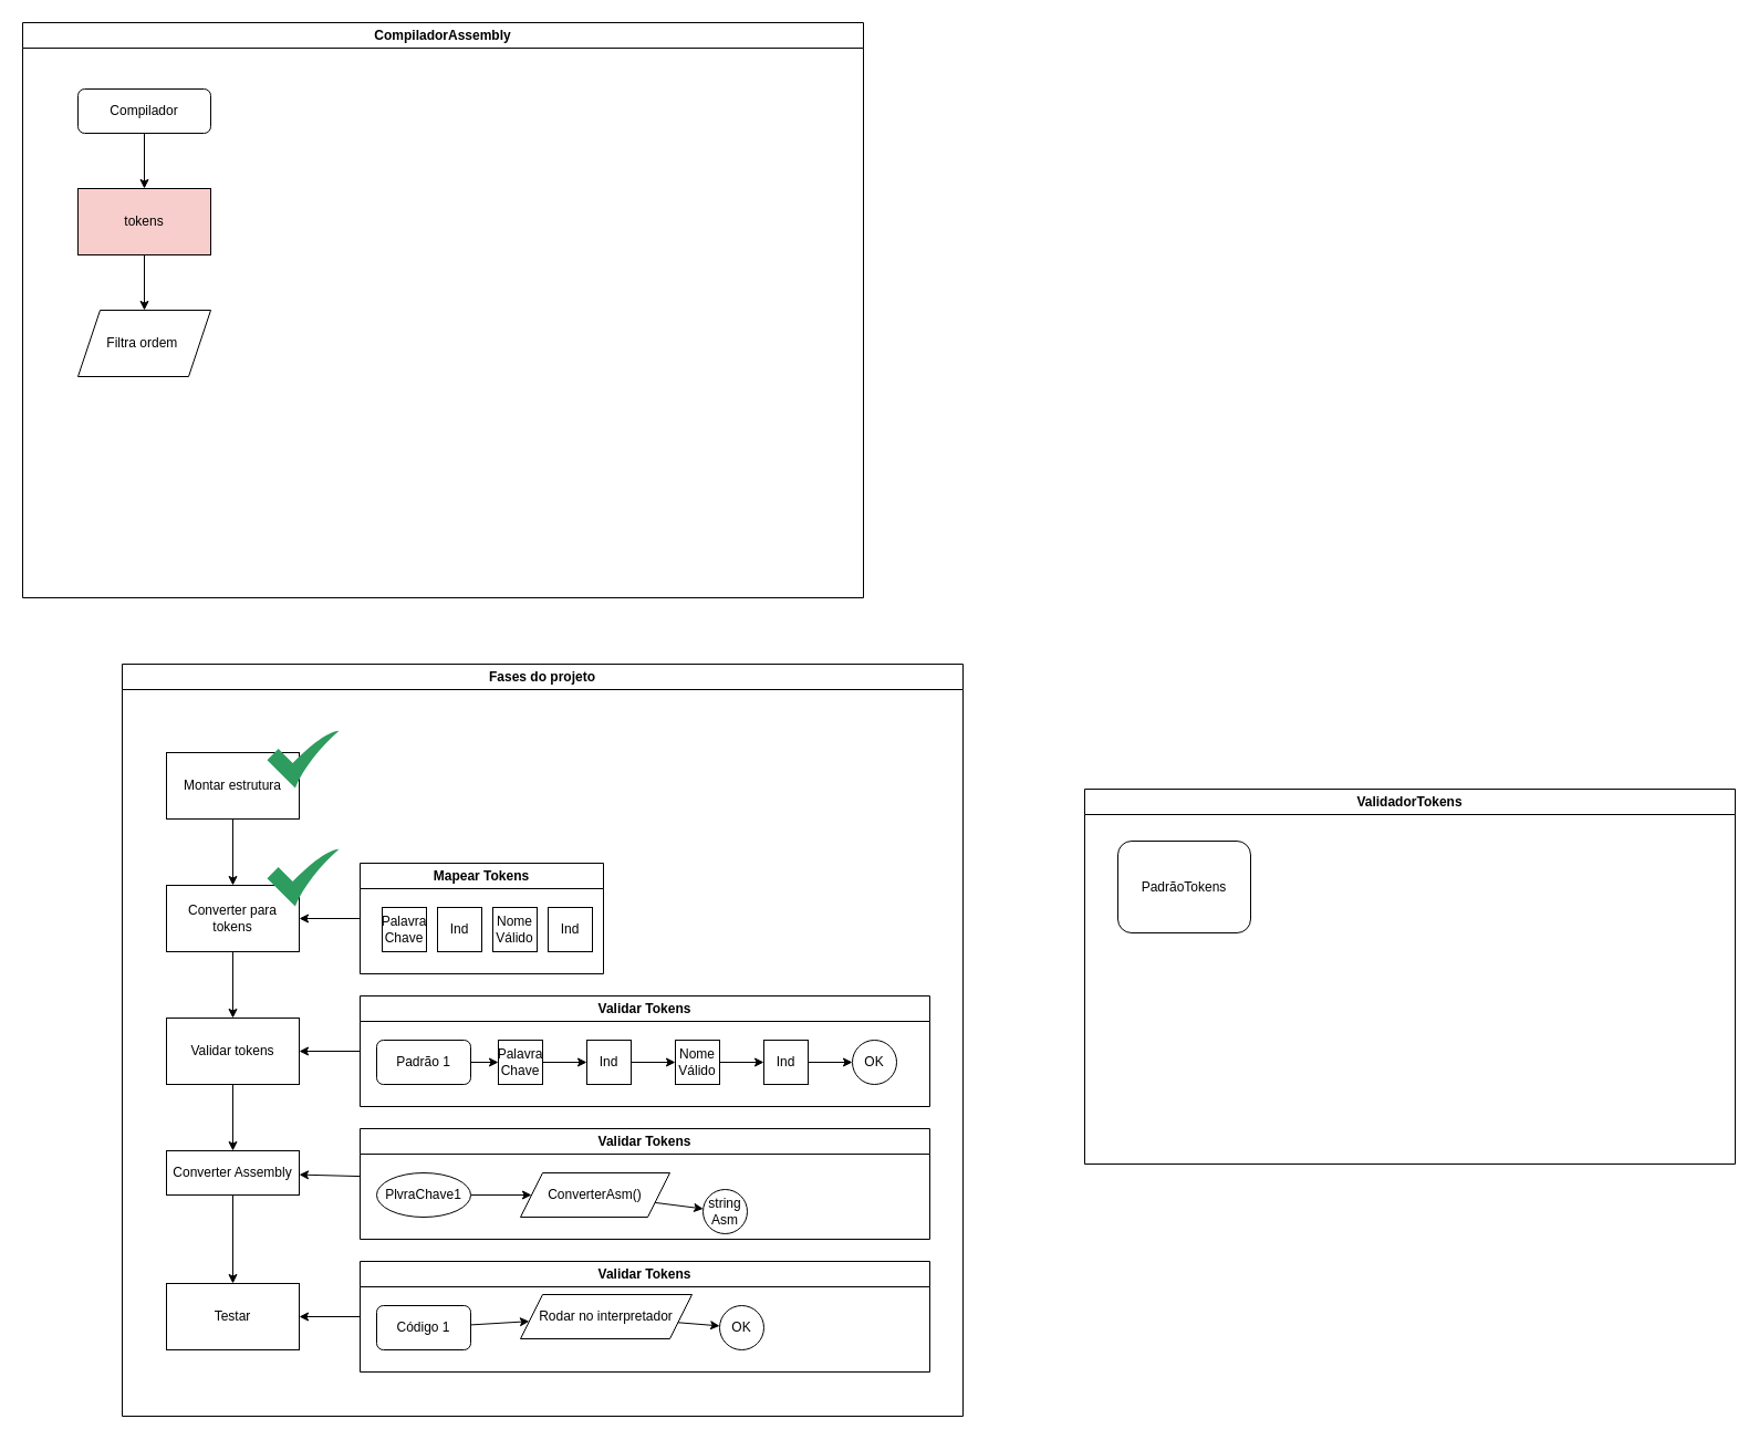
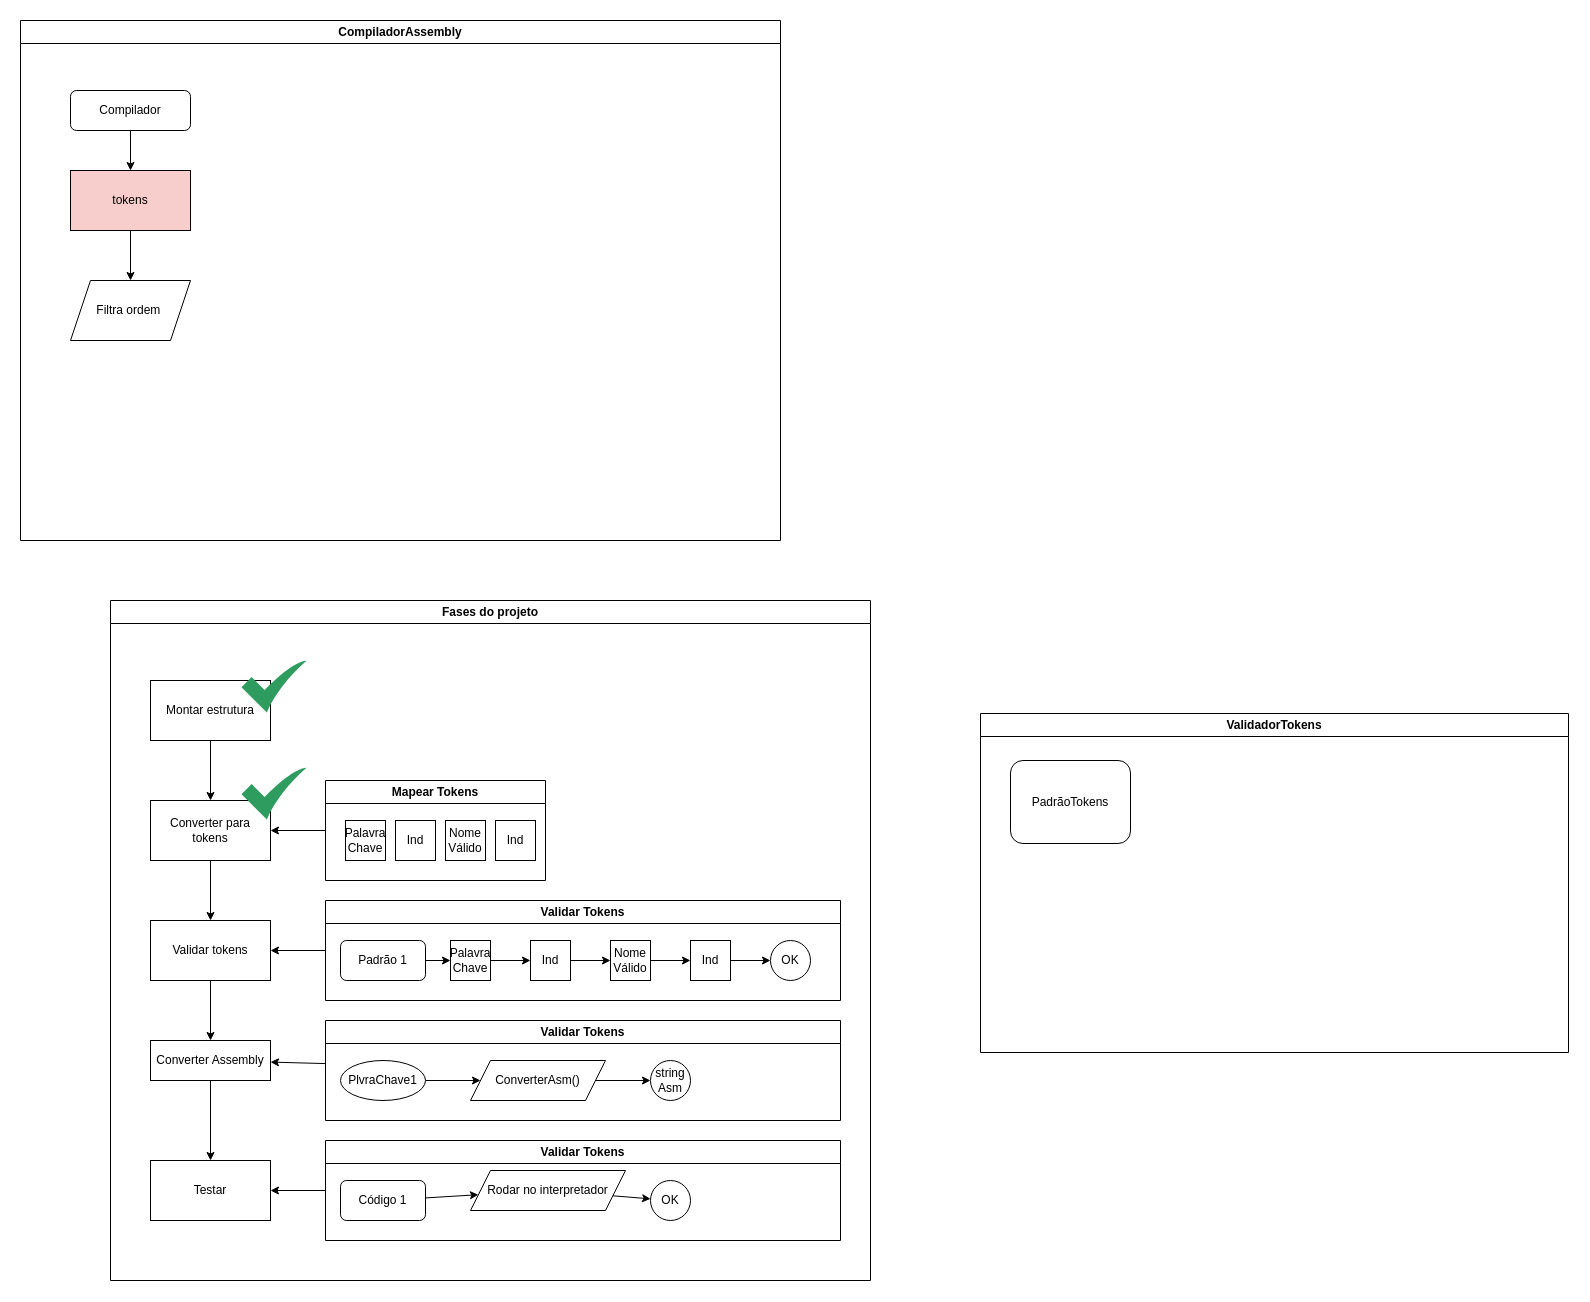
  <mxCell id="0" />
  <mxCell id="1" parent="0" />
  <mxCell id="2" value="CompiladorAssembly" style="swimlane;whiteSpace=wrap;html=1;" parent="1" vertex="1"><mxGeometry x="20" y="20" width="760" height="520" as="geometry" /></mxCell>
  <mxCell id="3" value="" style="edgeStyle=none;html=1;" parent="2" source="4" target="6" edge="1"><mxGeometry relative="1" as="geometry" /></mxCell>
- <mxCell id="4" value="Compilador" style="rounded=1;whiteSpace=wrap;html=1;" parent="2" vertex="1"><mxGeometry x="50" y="60" width="120" height="40" as="geometry" /></mxCell>
+ <mxCell id="4" value="Compilador" style="rounded=1;whiteSpace=wrap;html=1;" parent="2" vertex="1"><mxGeometry x="50" y="70" width="120" height="40" as="geometry" /></mxCell>
  <mxCell id="5" value="" style="edgeStyle=none;html=1;" parent="2" source="6" target="7" edge="1"><mxGeometry relative="1" as="geometry" /></mxCell>
  <mxCell id="6" value="tokens" style="rounded=0;whiteSpace=wrap;html=1;fillColor=#f8cecc;" parent="2" vertex="1"><mxGeometry x="50" y="150" width="120" height="60" as="geometry" /></mxCell>
  <mxCell id="7" value="Filtra ordem&amp;nbsp;" style="shape=parallelogram;perimeter=parallelogramPerimeter;whiteSpace=wrap;html=1;fixedSize=1;rounded=0;" parent="2" vertex="1"><mxGeometry x="50" y="260" width="120" height="60" as="geometry" /></mxCell>
  <mxCell id="8" value="Fases do projeto" style="swimlane;whiteSpace=wrap;html=1;" parent="1" vertex="1"><mxGeometry x="110" y="600" width="760" height="680" as="geometry" /></mxCell>
  <mxCell id="9" value="" style="edgeStyle=none;html=1;" parent="8" source="10" target="11" edge="1"><mxGeometry relative="1" as="geometry" /></mxCell>
  <mxCell id="10" value="Montar estrutura" style="rounded=0;whiteSpace=wrap;html=1;" parent="8" vertex="1"><mxGeometry x="40" y="80" width="120" height="60" as="geometry" /></mxCell>
  <mxCell id="11" value="Converter para tokens" style="rounded=0;whiteSpace=wrap;html=1;" parent="8" vertex="1"><mxGeometry x="40" y="200" width="120" height="60" as="geometry" /></mxCell>
  <mxCell id="12" value="" style="edgeStyle=none;html=1;" parent="8" source="13" target="11" edge="1"><mxGeometry relative="1" as="geometry" /></mxCell>
  <mxCell id="13" value="Mapear Tokens" style="swimlane;whiteSpace=wrap;html=1;" parent="8" vertex="1"><mxGeometry x="215" y="180" width="220" height="100" as="geometry" /></mxCell>
  <mxCell id="14" value="Palavra Chave" style="rounded=0;whiteSpace=wrap;html=1;" parent="13" vertex="1"><mxGeometry x="20" y="40" width="40" height="40" as="geometry" /></mxCell>
  <mxCell id="15" value="Ind" style="rounded=0;whiteSpace=wrap;html=1;" parent="13" vertex="1"><mxGeometry x="70" y="40" width="40" height="40" as="geometry" /></mxCell>
  <mxCell id="16" value="Nome Válido" style="rounded=0;whiteSpace=wrap;html=1;" parent="13" vertex="1"><mxGeometry x="120" y="40" width="40" height="40" as="geometry" /></mxCell>
  <mxCell id="17" value="Ind" style="rounded=0;whiteSpace=wrap;html=1;" parent="13" vertex="1"><mxGeometry x="170" y="40" width="40" height="40" as="geometry" /></mxCell>
  <mxCell id="18" value="" style="edgeStyle=none;html=1;" parent="8" source="19" target="35" edge="1"><mxGeometry relative="1" as="geometry" /></mxCell>
  <mxCell id="19" value="Validar tokens" style="rounded=0;whiteSpace=wrap;html=1;" parent="8" vertex="1"><mxGeometry x="40" y="320" width="120" height="60" as="geometry" /></mxCell>
  <mxCell id="20" value="" style="edgeStyle=none;html=1;" parent="8" source="11" target="19" edge="1"><mxGeometry relative="1" as="geometry" /></mxCell>
  <mxCell id="21" value="" style="edgeStyle=none;html=1;" parent="8" source="22" target="19" edge="1"><mxGeometry relative="1" as="geometry" /></mxCell>
  <mxCell id="22" value="Validar Tokens" style="swimlane;whiteSpace=wrap;html=1;" parent="8" vertex="1"><mxGeometry x="215" y="300" width="515" height="100" as="geometry" /></mxCell>
  <mxCell id="23" value="" style="edgeStyle=none;html=1;" parent="22" source="24" target="26" edge="1"><mxGeometry relative="1" as="geometry" /></mxCell>
  <mxCell id="24" value="Palavra Chave" style="rounded=0;whiteSpace=wrap;html=1;" parent="22" vertex="1"><mxGeometry x="125" y="40" width="40" height="40" as="geometry" /></mxCell>
  <mxCell id="25" value="" style="edgeStyle=none;html=1;" parent="22" source="26" target="28" edge="1"><mxGeometry relative="1" as="geometry" /></mxCell>
  <mxCell id="26" value="Ind" style="rounded=0;whiteSpace=wrap;html=1;" parent="22" vertex="1"><mxGeometry x="205" y="40" width="40" height="40" as="geometry" /></mxCell>
  <mxCell id="27" value="" style="edgeStyle=none;html=1;" parent="22" source="28" target="30" edge="1"><mxGeometry relative="1" as="geometry" /></mxCell>
  <mxCell id="28" value="Nome Válido" style="rounded=0;whiteSpace=wrap;html=1;" parent="22" vertex="1"><mxGeometry x="285" y="40" width="40" height="40" as="geometry" /></mxCell>
  <mxCell id="29" value="" style="edgeStyle=none;html=1;" parent="22" source="30" target="33" edge="1"><mxGeometry relative="1" as="geometry" /></mxCell>
  <mxCell id="30" value="Ind" style="rounded=0;whiteSpace=wrap;html=1;" parent="22" vertex="1"><mxGeometry x="365" y="40" width="40" height="40" as="geometry" /></mxCell>
  <mxCell id="31" value="" style="edgeStyle=none;html=1;" parent="22" source="32" target="24" edge="1"><mxGeometry relative="1" as="geometry" /></mxCell>
  <mxCell id="32" value="Padrão 1" style="rounded=1;whiteSpace=wrap;html=1;" parent="22" vertex="1"><mxGeometry x="15" y="40" width="85" height="40" as="geometry" /></mxCell>
  <mxCell id="33" value="OK" style="ellipse;whiteSpace=wrap;html=1;rounded=0;" parent="22" vertex="1"><mxGeometry x="445" y="40" width="40" height="40" as="geometry" /></mxCell>
  <mxCell id="34" value="" style="edgeStyle=none;html=1;" parent="8" source="35" target="49" edge="1"><mxGeometry relative="1" as="geometry" /></mxCell>
  <mxCell id="35" value="Converter Assembly" style="rounded=0;whiteSpace=wrap;html=1;" parent="8" vertex="1"><mxGeometry x="40" y="440" width="120" height="40" as="geometry" /></mxCell>
  <mxCell id="36" value="" style="edgeStyle=none;html=1;" parent="8" source="37" target="35" edge="1"><mxGeometry relative="1" as="geometry" /></mxCell>
  <mxCell id="37" value="Validar Tokens" style="swimlane;whiteSpace=wrap;html=1;" parent="8" vertex="1"><mxGeometry x="215" y="420" width="515" height="100" as="geometry" /></mxCell>
  <mxCell id="38" value="" style="edgeStyle=none;html=1;" parent="37" edge="1"><mxGeometry relative="1" as="geometry"><mxPoint x="165.0" y="60" as="sourcePoint" /></mxGeometry></mxCell>
  <mxCell id="39" value="" style="edgeStyle=none;html=1;" parent="37" edge="1"><mxGeometry relative="1" as="geometry"><mxPoint x="245" y="60" as="sourcePoint" /></mxGeometry></mxCell>
  <mxCell id="40" value="" style="edgeStyle=none;html=1;" parent="37" edge="1"><mxGeometry relative="1" as="geometry"><mxPoint x="325" y="60" as="sourcePoint" /></mxGeometry></mxCell>
  <mxCell id="41" value="" style="edgeStyle=none;html=1;" parent="37" edge="1"><mxGeometry relative="1" as="geometry"><mxPoint x="405" y="60" as="sourcePoint" /></mxGeometry></mxCell>
  <mxCell id="42" value="" style="edgeStyle=none;html=1;" parent="37" source="43" target="45" edge="1"><mxGeometry relative="1" as="geometry" /></mxCell>
  <mxCell id="43" value="PlvraChave1" style="ellipse;whiteSpace=wrap;html=1;" parent="37" vertex="1"><mxGeometry x="15" y="40" width="85" height="40" as="geometry" /></mxCell>
  <mxCell id="44" value="" style="edgeStyle=none;html=1;" parent="37" source="45" target="46" edge="1"><mxGeometry relative="1" as="geometry" /></mxCell>
  <mxCell id="45" value="ConverterAsm()" style="shape=parallelogram;perimeter=parallelogramPerimeter;whiteSpace=wrap;html=1;fixedSize=1;" parent="37" vertex="1"><mxGeometry x="145" y="40" width="135" height="40" as="geometry" /></mxCell>
- <mxCell id="46" value="string Asm" style="ellipse;whiteSpace=wrap;html=1;" parent="37" vertex="1"><mxGeometry x="310" y="55" width="40" height="40" as="geometry" /></mxCell>
+ <mxCell id="46" value="string Asm" style="ellipse;whiteSpace=wrap;html=1;" parent="37" vertex="1"><mxGeometry x="325" y="40" width="40" height="40" as="geometry" /></mxCell>
  <mxCell id="47" value="" style="sketch=0;html=1;aspect=fixed;strokeColor=none;shadow=0;align=center;verticalAlign=top;fillColor=#2D9C5E;shape=mxgraph.gcp2.check" parent="8" vertex="1"><mxGeometry x="131" y="60" width="65" height="52" as="geometry" /></mxCell>
  <mxCell id="48" value="" style="sketch=0;html=1;aspect=fixed;strokeColor=none;shadow=0;align=center;verticalAlign=top;fillColor=#2D9C5E;shape=mxgraph.gcp2.check" parent="8" vertex="1"><mxGeometry x="131" y="167" width="65" height="52" as="geometry" /></mxCell>
  <mxCell id="49" value="Testar" style="rounded=0;whiteSpace=wrap;html=1;" parent="8" vertex="1"><mxGeometry x="40" y="560" width="120" height="60" as="geometry" /></mxCell>
  <mxCell id="50" value="" style="edgeStyle=none;html=1;" parent="8" source="51" target="49" edge="1"><mxGeometry relative="1" as="geometry" /></mxCell>
  <mxCell id="51" value="Validar Tokens" style="swimlane;whiteSpace=wrap;html=1;" parent="8" vertex="1"><mxGeometry x="215" y="540" width="515" height="100" as="geometry" /></mxCell>
  <mxCell id="52" value="" style="edgeStyle=none;html=1;" parent="51" edge="1"><mxGeometry relative="1" as="geometry"><mxPoint x="165.0" y="60" as="sourcePoint" /></mxGeometry></mxCell>
  <mxCell id="53" value="" style="edgeStyle=none;html=1;" parent="51" edge="1"><mxGeometry relative="1" as="geometry"><mxPoint x="245" y="60" as="sourcePoint" /></mxGeometry></mxCell>
  <mxCell id="54" value="" style="edgeStyle=none;html=1;" parent="51" edge="1"><mxGeometry relative="1" as="geometry"><mxPoint x="325" y="60" as="sourcePoint" /></mxGeometry></mxCell>
  <mxCell id="55" value="" style="edgeStyle=none;html=1;" parent="51" edge="1"><mxGeometry relative="1" as="geometry"><mxPoint x="405" y="60" as="sourcePoint" /></mxGeometry></mxCell>
  <mxCell id="56" value="" style="edgeStyle=none;html=1;" parent="51" source="57" target="59" edge="1"><mxGeometry relative="1" as="geometry" /></mxCell>
  <mxCell id="57" value="Código 1" style="rounded=1;whiteSpace=wrap;html=1;" parent="51" vertex="1"><mxGeometry x="15" y="40" width="85" height="40" as="geometry" /></mxCell>
  <mxCell id="58" value="" style="edgeStyle=none;html=1;" parent="51" source="59" target="60" edge="1"><mxGeometry relative="1" as="geometry" /></mxCell>
  <mxCell id="59" value="Rodar no interpretador" style="shape=parallelogram;perimeter=parallelogramPerimeter;whiteSpace=wrap;html=1;fixedSize=1;" parent="51" vertex="1"><mxGeometry x="145" y="30" width="155" height="40" as="geometry" /></mxCell>
  <mxCell id="60" value="OK" style="ellipse;whiteSpace=wrap;html=1;" parent="51" vertex="1"><mxGeometry x="325" y="40" width="40" height="40" as="geometry" /></mxCell>
  <mxCell id="61" value="ValidadorTokens" style="swimlane;whiteSpace=wrap;html=1;" parent="1" vertex="1"><mxGeometry x="980" y="713" width="588" height="339" as="geometry" /></mxCell>
  <mxCell id="62" value="PadrãoTokens" style="rounded=1;whiteSpace=wrap;html=1;" parent="61" vertex="1"><mxGeometry x="30" y="47" width="120" height="83" as="geometry" /></mxCell>
